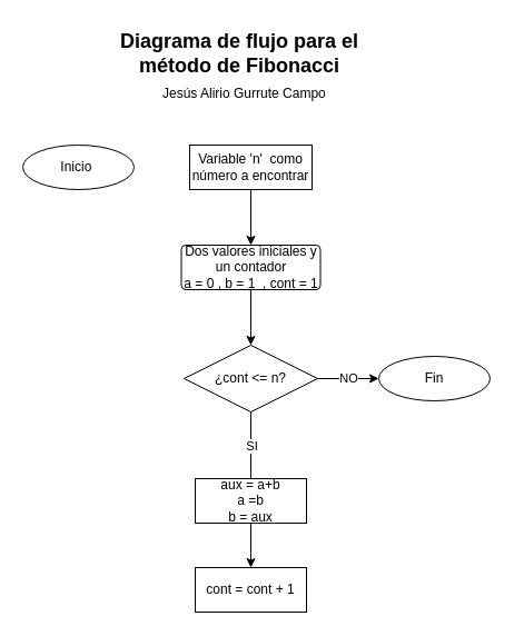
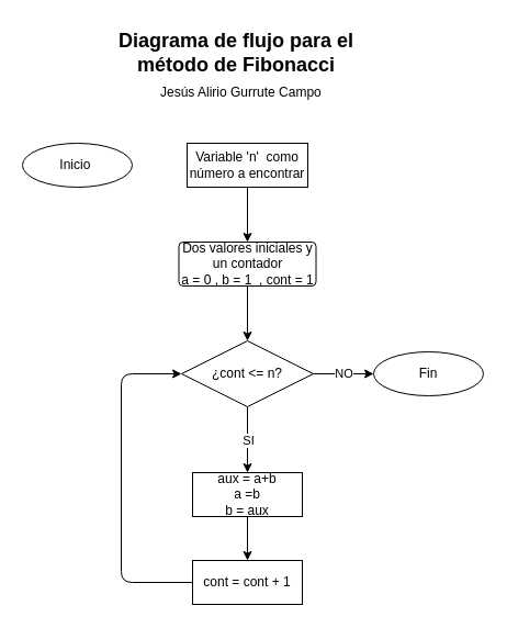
  <mxCell id="0" />
  <mxCell id="1" parent="0" />
  <mxCell id="2" value="&lt;font style=&quot;font-size: 18px;&quot;&gt;&lt;b&gt;Diagrama de flujo para el método de Fibonacci&lt;/b&gt;&lt;/font&gt;" style="text;strokeColor=none;fillColor=none;spacingLeft=4;spacingRight=4;overflow=hidden;rotatable=0;points=[[0,0.5],[1,0.5]];portConstraint=eastwest;fontSize=12;whiteSpace=wrap;html=1;align=center;" parent="1" vertex="1"><mxGeometry x="70" y="20" width="290" height="50" as="geometry" /></mxCell>
  <mxCell id="3" value="Jesús Alirio Gurrute Campo" style="text;strokeColor=none;fillColor=none;spacingLeft=4;spacingRight=4;overflow=hidden;rotatable=0;points=[[0,0.5],[1,0.5]];portConstraint=eastwest;fontSize=12;whiteSpace=wrap;html=1;" parent="1" vertex="1"><mxGeometry x="140" y="70" width="180" height="30" as="geometry" /></mxCell>
  <mxCell id="4" value="Inicio&amp;nbsp;" style="ellipse;whiteSpace=wrap;html=1;align=center;" parent="1" vertex="1"><mxGeometry x="20" y="130" width="100" height="40" as="geometry" /></mxCell>
  <mxCell id="5" style="edgeStyle=none;html=1;exitX=0.5;exitY=1;exitDx=0;exitDy=0;entryX=0.5;entryY=0;entryDx=0;entryDy=0;" parent="1" source="6" target="8" edge="1"><mxGeometry relative="1" as="geometry" /></mxCell>
  <mxCell id="6" value="Variable 'n'&amp;nbsp; como número a encontrar" style="whiteSpace=wrap;html=1;align=center;" parent="1" vertex="1"><mxGeometry x="170" y="130" width="110" height="40" as="geometry" /></mxCell>
  <mxCell id="7" style="edgeStyle=none;html=1;exitX=0.5;exitY=1;exitDx=0;exitDy=0;entryX=0.5;entryY=0;entryDx=0;entryDy=0;" parent="1" source="8" target="13" edge="1"><mxGeometry relative="1" as="geometry" /></mxCell>
  <mxCell id="8" value="Dos valores iniciales y un contador&lt;div&gt;a = 0 , b = 1&amp;nbsp; , cont = 1&lt;/div&gt;" style="rounded=1;arcSize=10;whiteSpace=wrap;html=1;align=center;" parent="1" vertex="1"><mxGeometry x="162.5" y="220" width="125" height="40" as="geometry" /></mxCell>
- <mxCell id="9" style="edgeStyle=none;html=1;exitX=0.5;exitY=1;exitDx=0;exitDy=0;entryX=0.5;entryY=0;entryDx=0;entryDy=0;endArrow=none;" parent="1" source="13" target="15" edge="1"><mxGeometry relative="1" as="geometry" /></mxCell>
+ <mxCell id="9" style="edgeStyle=none;html=1;exitX=0.5;exitY=1;exitDx=0;exitDy=0;entryX=0.5;entryY=0;entryDx=0;entryDy=0;" parent="1" source="13" target="15" edge="1"><mxGeometry relative="1" as="geometry" /></mxCell>
  <mxCell id="10" value="SI" style="edgeLabel;html=1;align=center;verticalAlign=middle;resizable=0;points=[];" parent="9" vertex="1" connectable="0"><mxGeometry x="0.003" relative="1" as="geometry"><mxPoint as="offset" /></mxGeometry></mxCell>
  <mxCell id="11" style="edgeStyle=none;html=1;exitX=1;exitY=0.5;exitDx=0;exitDy=0;entryX=0;entryY=0.5;entryDx=0;entryDy=0;" parent="1" source="13" target="18" edge="1"><mxGeometry relative="1" as="geometry" /></mxCell>
  <mxCell id="12" value="NO" style="edgeLabel;html=1;align=center;verticalAlign=middle;resizable=0;points=[];" parent="11" vertex="1" connectable="0"><mxGeometry x="-0.031" y="1" relative="1" as="geometry"><mxPoint as="offset" /></mxGeometry></mxCell>
  <mxCell id="13" value="¿cont &amp;lt;= n?" style="shape=rhombus;perimeter=rhombusPerimeter;whiteSpace=wrap;html=1;align=center;" parent="1" vertex="1"><mxGeometry x="165" y="310" width="120" height="60" as="geometry" /></mxCell>
  <mxCell id="14" style="edgeStyle=none;html=1;exitX=0.5;exitY=1;exitDx=0;exitDy=0;entryX=0.5;entryY=0;entryDx=0;entryDy=0;" parent="1" source="15" target="17" edge="1"><mxGeometry relative="1" as="geometry" /></mxCell>
  <mxCell id="15" value="aux = a+b&lt;div&gt;a =b&lt;/div&gt;&lt;div&gt;b = aux&lt;/div&gt;" style="whiteSpace=wrap;html=1;align=center;" parent="1" vertex="1"><mxGeometry x="175" y="430" width="100" height="40" as="geometry" /></mxCell>
+ <mxCell id="16" style="edgeStyle=none;html=1;exitX=0;exitY=0.5;exitDx=0;exitDy=0;entryX=0;entryY=0.5;entryDx=0;entryDy=0;" parent="1" source="17" target="13" edge="1"><mxGeometry relative="1" as="geometry"><Array as="points"><mxPoint x="110" y="530" /><mxPoint x="110" y="340" /></Array></mxGeometry></mxCell>
  <mxCell id="17" value="cont = cont + 1" style="whiteSpace=wrap;html=1;align=center;" parent="1" vertex="1"><mxGeometry x="175" y="510" width="100" height="40" as="geometry" /></mxCell>
  <mxCell id="18" value="Fin" style="ellipse;whiteSpace=wrap;html=1;align=center;" parent="1" vertex="1"><mxGeometry x="340" y="320" width="100" height="40" as="geometry" /></mxCell>
